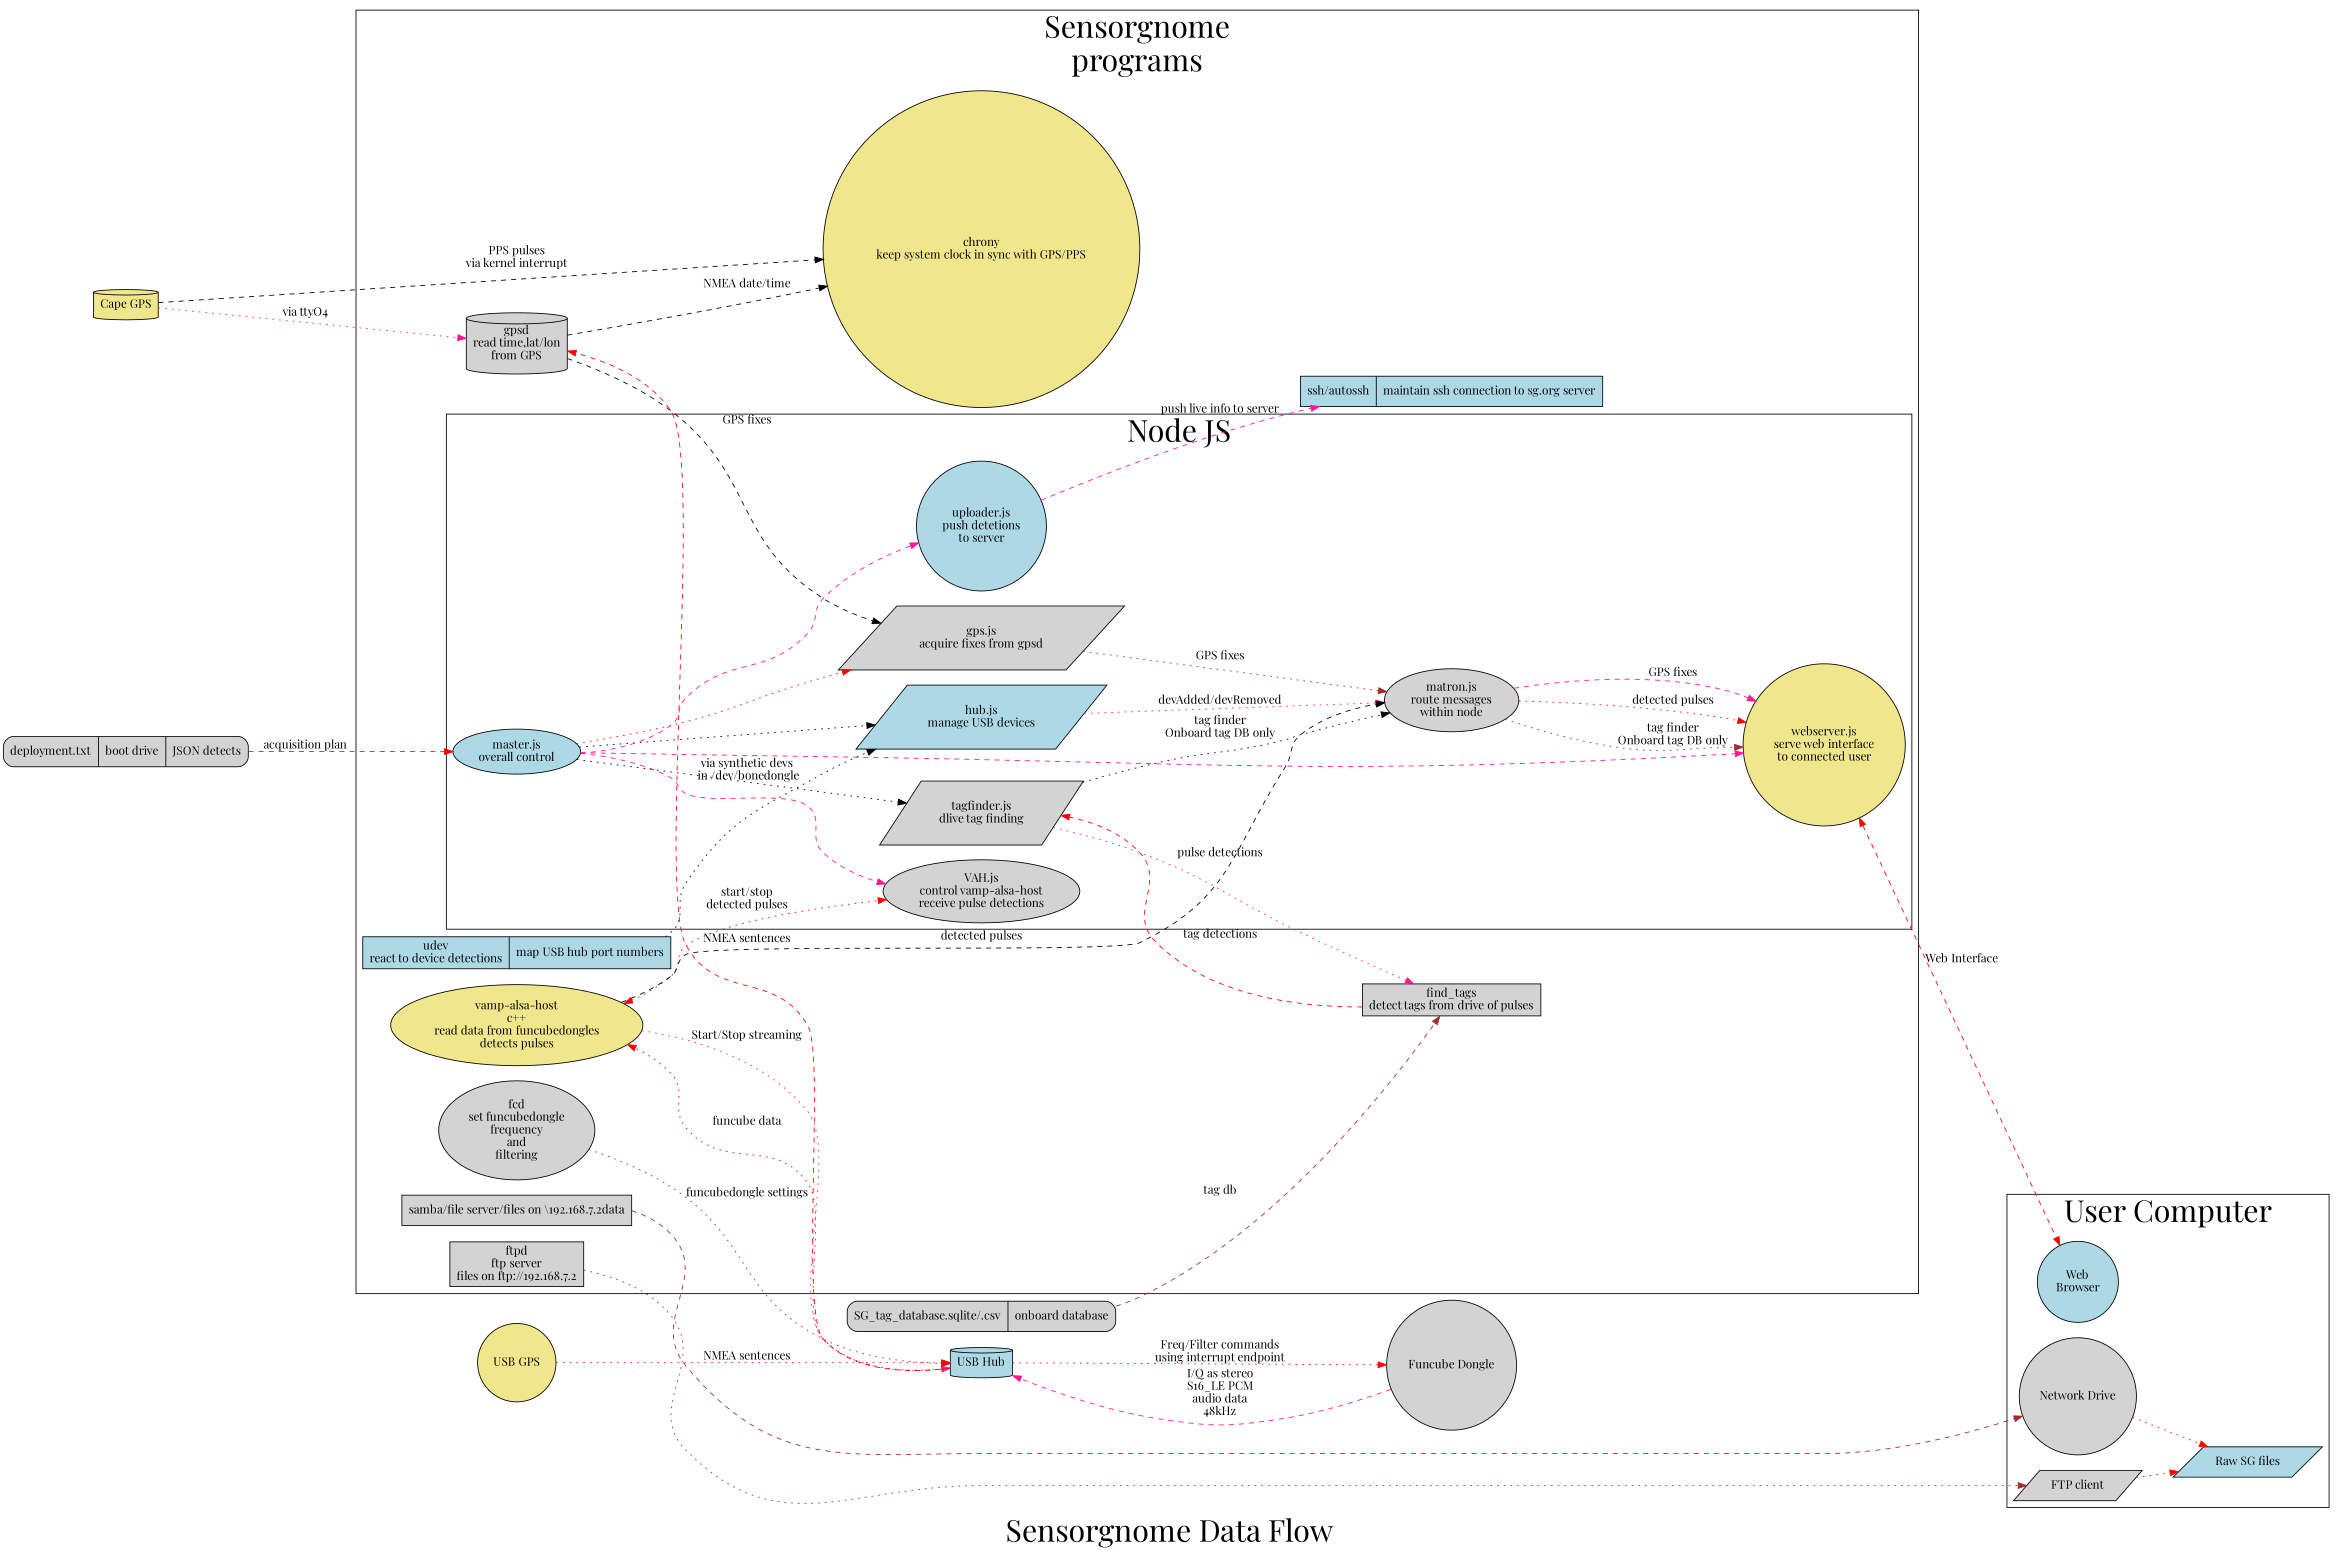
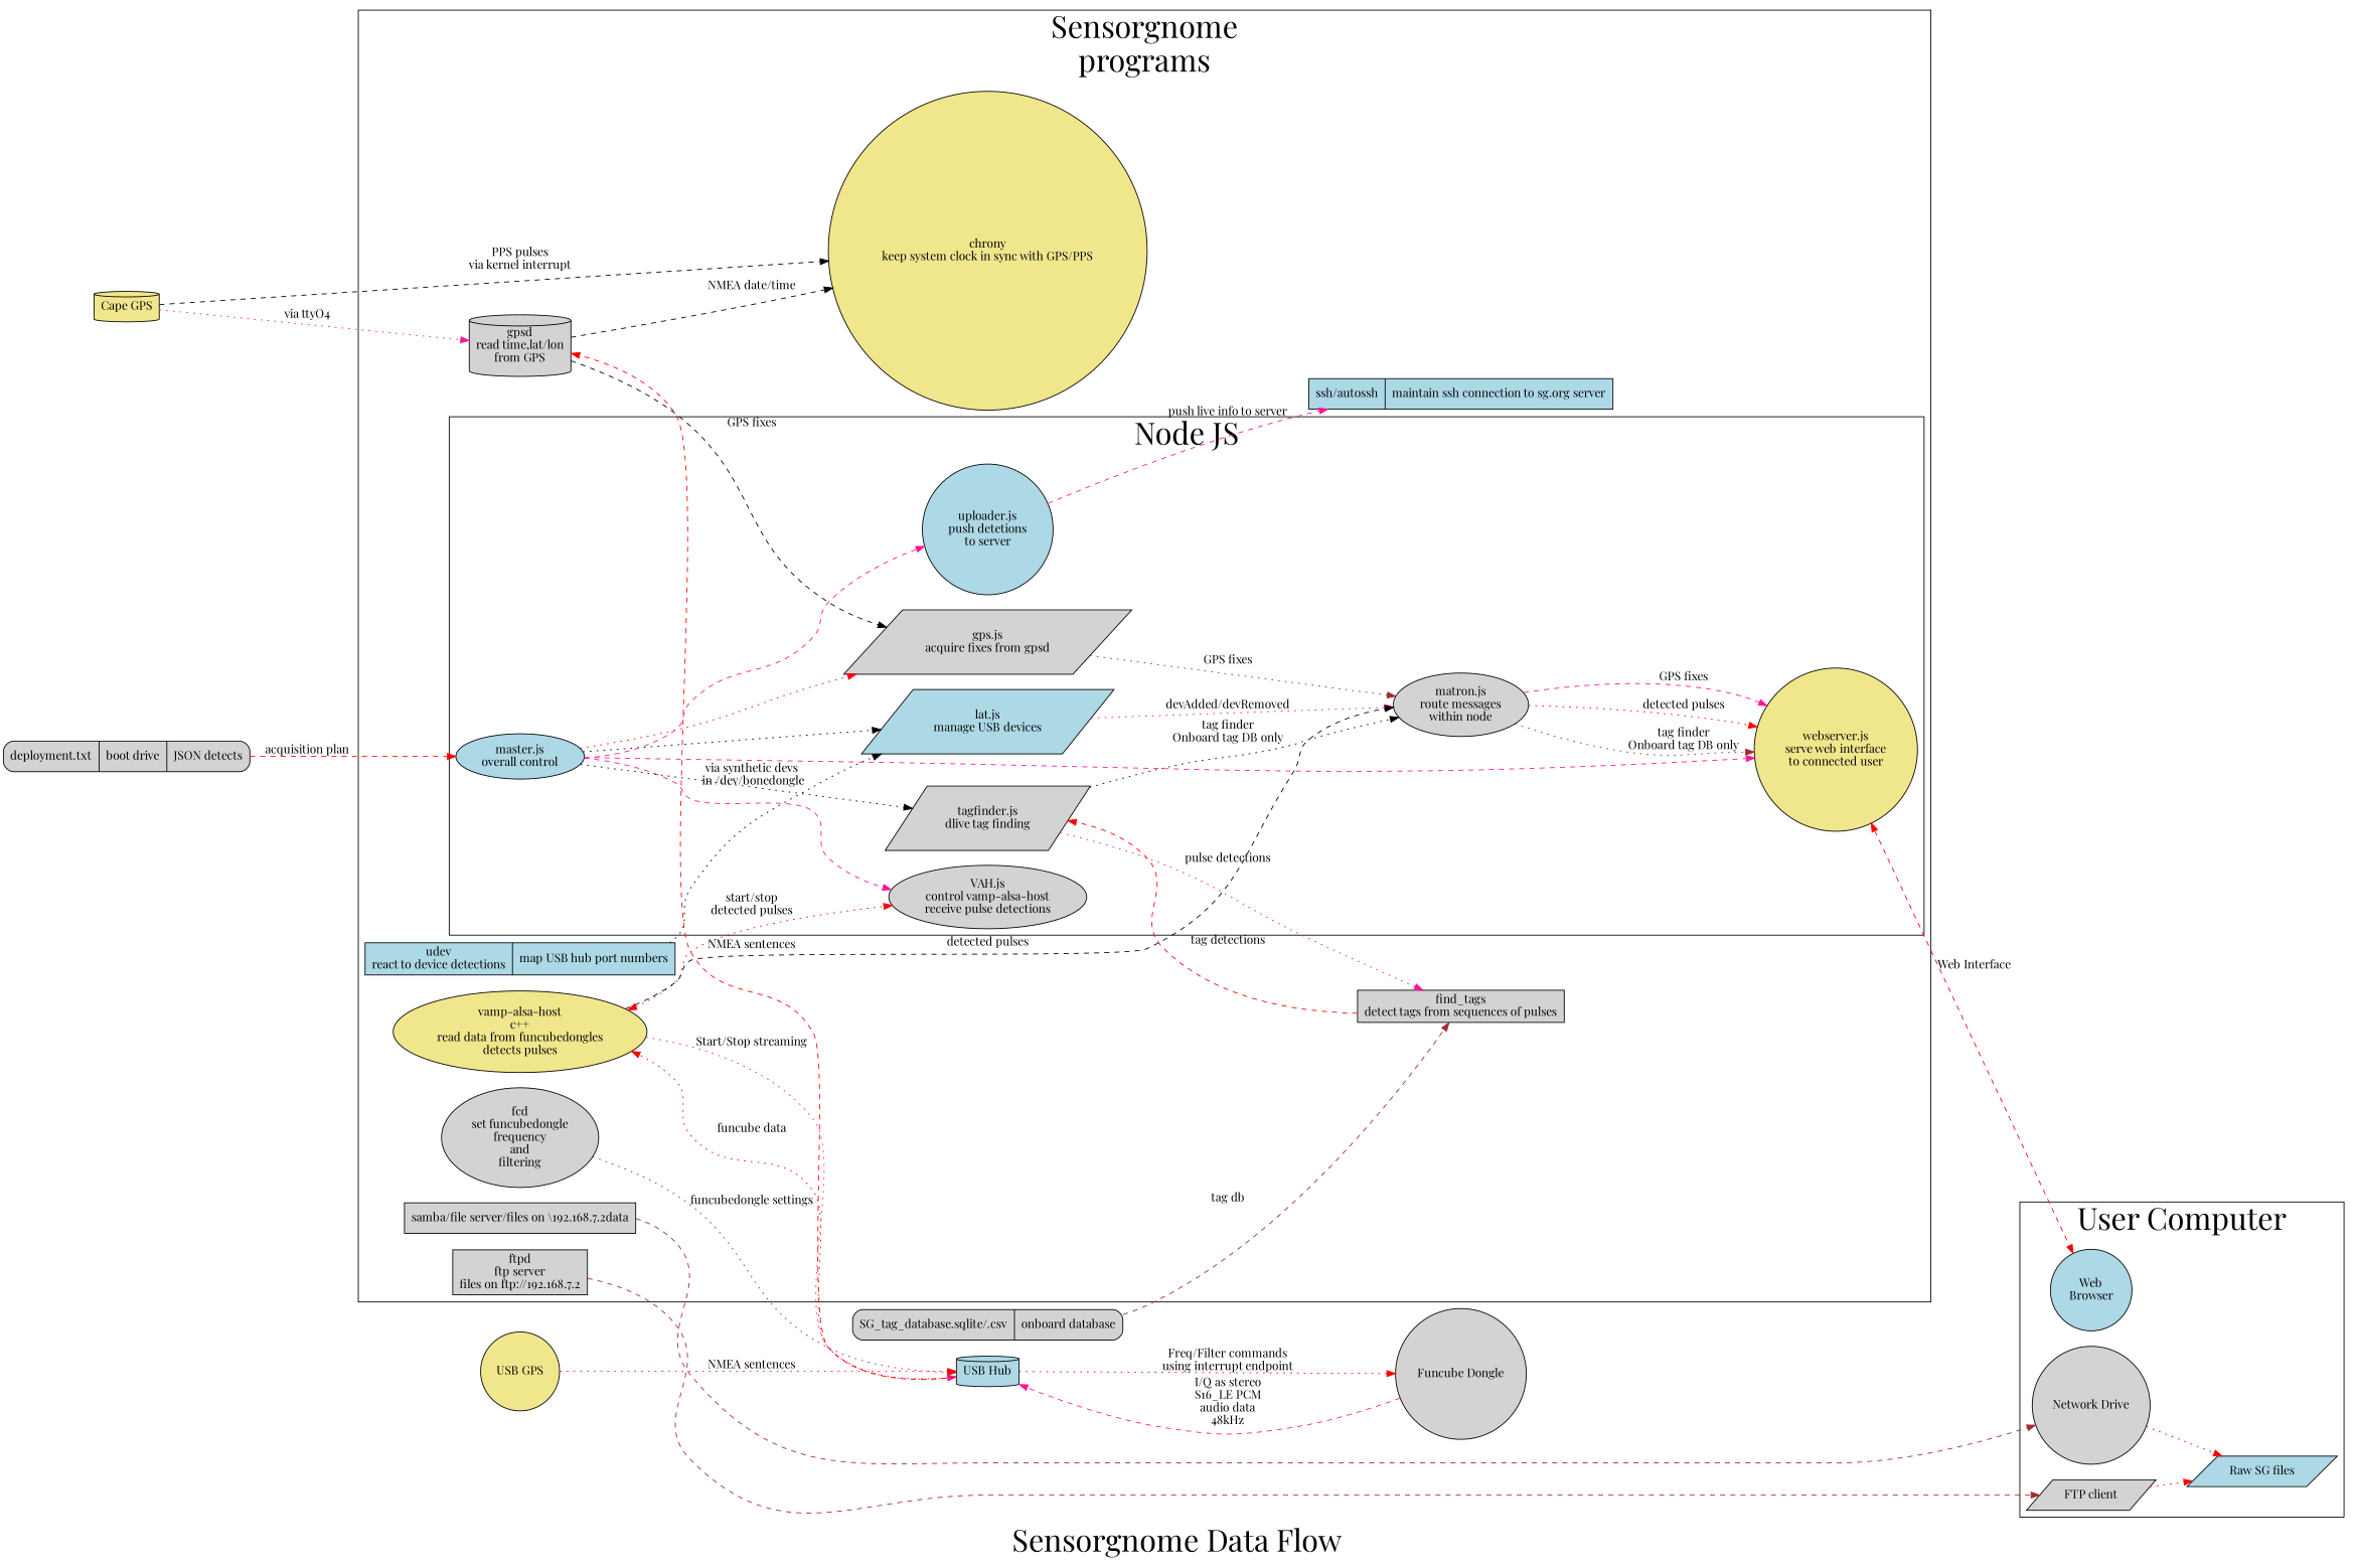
  digraph {
    fontname="Playfair Display"
    fontsize=36
    label="Sensorgnome Data Flow"
    labelfontsize=14
    rankdir=LR
    node [fillcolor=lightgrey fontname="Playfair Display" fontsize=14 labelfontsize=14 shape=circle style=filled]
    edge [color=red fontname="Playfair Display" fontsize=14 labelfontsize=14 style=dotted]
    n1 [fillcolor=lightblue label="Web\nBrowser"]
    n2 [label="FTP client" shape=parallelogram]
    n3 [fillcolor=lightblue label="Raw SG files" shape=parallelogram]
    n4 [label="Network Drive"]
    n5 [fillcolor=lightblue label="master.js\noverall control" shape=ellipse]
    n6 [fillcolor=khaki label="webserver.js\nserve web interface\nto connected user"]
    n7 [label="VAH.js\ncontrol vamp-alsa-host\nreceive pulse detections" shape=ellipse]
    n8 [label="gps.js\nacquire fixes from gpsd" shape=parallelogram]
-   n9 [fillcolor=lightblue label="hub.js\nmanage USB devices" shape=parallelogram]
+   n9 [fillcolor=lightblue label="lat.js\nmanage USB devices" shape=parallelogram]
    n10 [label="matron.js\nroute messages\nwithin node" shape=ellipse]
    n11 [label="tagfinder.js\ndlive tag finding" shape=parallelogram]
    n12 [fillcolor=lightblue label="uploader.js\npush detetions\nto server"]
    n13 [fillcolor=khaki label="vamp-alsa-host\nc++\nread data from funcubedongles\ndetects pulses\n" shape=ellipse]
    n14 [fillcolor=khaki label="chrony\nkeep system clock in sync with GPS/PPS"]
    n15 [label="gpsd\nread time,lat/lon\nfrom GPS" shape=cylinder]
    n16 [label="fcd\nset funcubedongle\nfrequency\nand\nfiltering" shape=ellipse]
    n17 [fillcolor=lightblue label="{udev\nreact to device detections|map USB hub port numbers}" shape=record]
-   n18 [label="{find_tags\ndetect tags from drive of pulses}" shape=record]
+   n18 [label="{find_tags\ndetect tags from sequences of pulses}" shape=record]
    n19 [fillcolor=lightblue label="{ssh/autossh|maintain ssh connection to sg.org server}" shape=record]
    n20 [label="{samba/file server/files on \\192.168.7.2\data}" shape=record]
    n21 [label="{ftpd\nftp server\nfiles on ftp://192.168.7.2}" shape=record]
    n22 [fillcolor=lightblue label="USB Hub" shape=cylinder]
    n23 [label="Funcube Dongle"]
    n24 [fillcolor=khaki label="USB GPS"]
    n25 [fillcolor=khaki label="Cape GPS" shape=cylinder]
    n26 [label="{deployment.txt|boot drive|JSON detects}" shape=Mrecord]
    n27 [label="{SG_tag_database.sqlite/.csv|onboard database}" shape=Mrecord]
    subgraph cluster_1 {
      label="User Computer"
      n1
      n2
      n3
      n4
    }
    subgraph cluster_2 {
      label="Sensorgnome\nprograms"
      n13
      n14
      n15
      n16
      n17
      n18
      n19
      n20
      n21
      subgraph cluster_3 {
        label="Node JS"
        n5
        n6
        n7
        n8
        n9
        n10
        n11
        n12
      }
    }
    n2 -> n3
    n4 -> n3
    n5 -> n6 [color=deeppink style=dashed]
    n5 -> n7 [color=deeppink style=dashed]
    n5 -> n8
    n5 -> n9 [color=black]
    n5 -> n11 [color=black]
    n5 -> n12 [color=deeppink style=dashed]
    n6 -> n1 [dir=both label="Web Interface" style=dashed]
    n8 -> n10 [color=brown label="GPS fixes"]
    n9 -> n10 [color=deeppink label="devAdded/devRemoved"]
    n10 -> n6 [label="detected pulses"]
    n10 -> n6 [color=deeppink label="GPS fixes" style=dashed]
    n10 -> n6 [color=brown label="tag finder\nOnboard tag DB only"]
    n11 -> n10 [color=black label="tag finder\nOnboard tag DB only"]
    n11 -> n18 [color=deeppink label="pulse detections"]
    n12 -> n19 [color=deeppink label="push live info to server" style=dashed]
    n13 -> n7 [dir=both label="start/stop\ndetected pulses"]
    n13 -> n10 [color=black label="detected pulses" style=dashed]
    n13 -> n22 [color=deeppink label="Start/Stop streaming"]
    n15 -> n8 [color=black label="GPS fixes" style=dashed]
    n15 -> n14 [color=black label="NMEA date/time" style=dashed]
    n16 -> n22 [color=brown label="funcubedongle settings"]
    n17 -> n9 [color=black label="via synthetic devs\n in /dev/bonedongle"]
    n18 -> n11 [label="tag detections" style=dashed]
    n20 -> n4 [color=brown style=dashed]
-   n21 -> n2 [color=brown]
+   n21 -> n2 [color=brown style=dashed]
    n22 -> n13 [label="funcube data"]
    n22 -> n15 [label="NMEA sentences" style=dashed]
    n22 -> n23 [label="Freq/Filter commands\nusing interrupt endpoint"]
    n23 -> n22 [color=deeppink label="I/Q as stereo\nS16_LE PCM\naudio data\n48kHz" style=dashed]
    n24 -> n22 [label="NMEA sentences"]
    n25 -> n14 [color=black label="PPS pulses\nvia kernel interrupt" style=dashed]
    n25 -> n15 [color=deeppink label="via ttyO4"]
    n26 -> n5 [label="acquisition plan" style=dashed]
    n27 -> n18 [color=brown label="tag db" style=dashed]
  }
